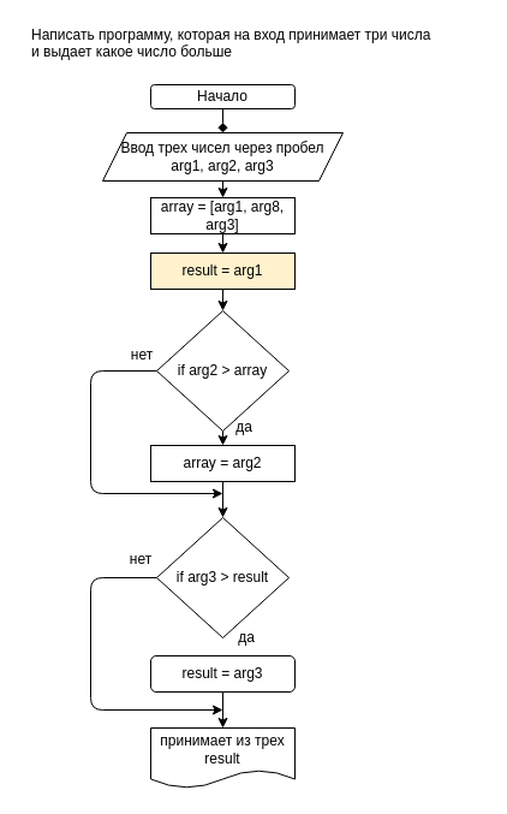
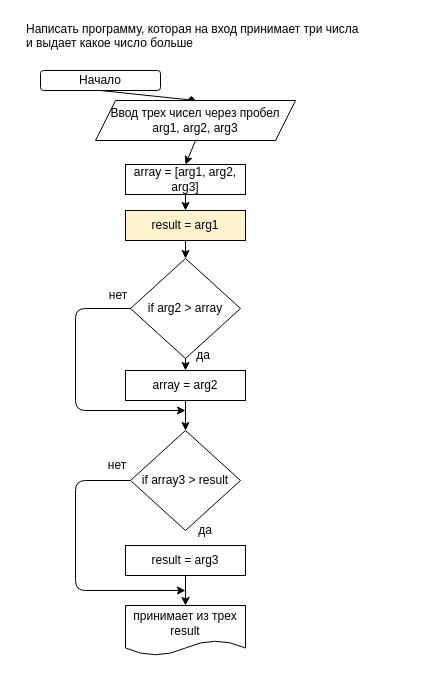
  <mxCell id="0" />
  <mxCell id="1" parent="0" />
  <mxCell id="2" value="Написать программу, которая на вход принимает три числа&#10;и выдает какое число больше" style="text;strokeColor=none;fillColor=none;align=left;verticalAlign=middle;spacingLeft=4;spacingRight=4;overflow=hidden;points=[[0,0.5],[1,0.5]];portConstraint=eastwest;rotatable=0;" parent="1" vertex="1"><mxGeometry x="20" width="380" height="30" as="geometry" y="20" /></mxCell>
  <mxCell id="3" style="edgeStyle=none;html=1;exitX=0.5;exitY=1;exitDx=0;exitDy=0;entryX=0.5;entryY=0;entryDx=0;entryDy=0;endArrow=diamond;" parent="1" source="4" target="6" edge="1"><mxGeometry relative="1" as="geometry" /></mxCell>
- <mxCell id="4" value="Начало" style="rounded=1;whiteSpace=wrap;html=1;" parent="1" vertex="1"><mxGeometry x="125" y="70" width="120" height="20" as="geometry" /></mxCell>
+ <mxCell id="4" value="Начало" style="rounded=1;whiteSpace=wrap;html=1;" parent="1" vertex="1"><mxGeometry x="40" y="70" width="120" height="20" as="geometry" /></mxCell>
  <mxCell id="5" style="edgeStyle=none;html=1;exitX=0.5;exitY=1;exitDx=0;exitDy=0;entryX=0.5;entryY=0;entryDx=0;entryDy=0;" edge="1" parent="1" source="6" target="25"><mxGeometry relative="1" as="geometry" /></mxCell>
- <mxCell id="6" value="Ввод трех чисел через пробел&lt;br&gt;arg1, arg2, arg3" style="shape=parallelogram;perimeter=parallelogramPerimeter;whiteSpace=wrap;html=1;fixedSize=1;" parent="1" vertex="1"><mxGeometry x="85" y="110" width="200" height="40" as="geometry" /></mxCell>
+ <mxCell id="6" value="Ввод трех чисел через пробел&lt;br&gt;arg1, arg2, arg3" style="shape=parallelogram;perimeter=parallelogramPerimeter;whiteSpace=wrap;html=1;fixedSize=1;" parent="1" vertex="1"><mxGeometry x="95" y="100" width="200" height="40" as="geometry" /></mxCell>
  <mxCell id="7" style="edgeStyle=none;html=1;entryX=0.5;entryY=0;entryDx=0;entryDy=0;" parent="1" source="9" edge="1"><mxGeometry relative="1" as="geometry"><mxPoint x="185" y="330" as="targetPoint" /></mxGeometry></mxCell>
  <mxCell id="8" style="edgeStyle=none;html=1;exitX=0.5;exitY=1;exitDx=0;exitDy=0;entryX=0.5;entryY=0;entryDx=0;entryDy=0;" edge="1" parent="1" source="9" target="16"><mxGeometry relative="1" as="geometry" /></mxCell>
  <mxCell id="9" value="if arg2 &amp;gt; array" style="rhombus;whiteSpace=wrap;html=1;" parent="1" vertex="1"><mxGeometry x="130" y="258" width="110" height="100" as="geometry" /></mxCell>
  <mxCell id="10" value="да" style="text;html=1;strokeColor=none;fillColor=none;align=center;verticalAlign=middle;whiteSpace=wrap;rounded=0;" parent="1" vertex="1"><mxGeometry x="175" y="515" width="60" height="30" as="geometry" /></mxCell>
  <mxCell id="11" style="edgeStyle=none;html=1;exitX=0.5;exitY=1;exitDx=0;exitDy=0;entryX=0.5;entryY=0;entryDx=0;entryDy=0;" edge="1" parent="1" source="12" target="9"><mxGeometry relative="1" as="geometry" /></mxCell>
  <mxCell id="12" value="result = arg1" style="rounded=0;whiteSpace=wrap;html=1;fillColor=#fff2cc;" vertex="1" parent="1"><mxGeometry x="125" y="210" width="120" height="30" as="geometry" /></mxCell>
  <mxCell id="13" style="edgeStyle=none;html=1;" edge="1" parent="1" source="14"><mxGeometry relative="1" as="geometry"><mxPoint x="185" y="590" as="targetPoint" /><Array as="points"><mxPoint x="75" y="480" /><mxPoint x="75" y="590" /></Array></mxGeometry></mxCell>
- <mxCell id="14" value="if arg3&amp;nbsp;&amp;gt; result" style="rhombus;whiteSpace=wrap;html=1;" vertex="1" parent="1"><mxGeometry x="130" y="430" width="110" height="100" as="geometry" /></mxCell>
+ <mxCell id="14" value="if array3&amp;nbsp;&amp;gt; result" style="rhombus;whiteSpace=wrap;html=1;" vertex="1" parent="1"><mxGeometry x="130" y="430" width="110" height="100" as="geometry" /></mxCell>
  <mxCell id="15" style="edgeStyle=none;html=1;exitX=0.5;exitY=1;exitDx=0;exitDy=0;entryX=0.5;entryY=0;entryDx=0;entryDy=0;" edge="1" parent="1" source="16" target="14"><mxGeometry relative="1" as="geometry" /></mxCell>
  <mxCell id="16" value="array = arg2" style="rounded=0;whiteSpace=wrap;html=1;" vertex="1" parent="1"><mxGeometry x="125" y="370" width="120" height="30" as="geometry" /></mxCell>
  <mxCell id="17" style="edgeStyle=none;html=1;exitX=0.5;exitY=1;exitDx=0;exitDy=0;entryX=0.5;entryY=0;entryDx=0;entryDy=0;" edge="1" parent="1" source="18" target="19"><mxGeometry relative="1" as="geometry" /></mxCell>
- <mxCell id="18" value="result = arg3" style="whiteSpace=wrap;html=1;rounded=1;" vertex="1" parent="1"><mxGeometry x="125" y="545" width="120" height="30" as="geometry" /></mxCell>
+ <mxCell id="18" value="result = arg3" style="rounded=0;whiteSpace=wrap;html=1;" vertex="1" parent="1"><mxGeometry x="125" y="545" width="120" height="30" as="geometry" /></mxCell>
  <mxCell id="19" value="принимает из трех result" style="shape=document;whiteSpace=wrap;html=1;boundedLbl=1;" vertex="1" parent="1"><mxGeometry x="125" y="605" width="120" height="50" as="geometry" /></mxCell>
  <mxCell id="20" value="да" style="text;html=1;strokeColor=none;fillColor=none;align=center;verticalAlign=middle;whiteSpace=wrap;rounded=0;" vertex="1" parent="1"><mxGeometry x="173" y="340" width="60" height="30" as="geometry" /></mxCell>
  <mxCell id="21" value="нет" style="text;html=1;strokeColor=none;fillColor=none;align=center;verticalAlign=middle;whiteSpace=wrap;rounded=0;" vertex="1" parent="1"><mxGeometry x="87" y="450" width="60" height="30" as="geometry" /></mxCell>
  <mxCell id="22" style="edgeStyle=none;html=1;exitX=0;exitY=0.5;exitDx=0;exitDy=0;" edge="1" parent="1" source="9"><mxGeometry relative="1" as="geometry"><mxPoint x="185" y="410" as="targetPoint" /><Array as="points"><mxPoint x="75" y="308" /><mxPoint x="75" y="410" /></Array></mxGeometry></mxCell>
  <mxCell id="23" value="нет" style="text;html=1;strokeColor=none;fillColor=none;align=center;verticalAlign=middle;whiteSpace=wrap;rounded=0;" vertex="1" parent="1"><mxGeometry x="88" y="280" width="60" height="30" as="geometry" /></mxCell>
  <mxCell id="24" style="edgeStyle=none;html=1;exitX=0.5;exitY=1;exitDx=0;exitDy=0;entryX=0.5;entryY=0;entryDx=0;entryDy=0;" edge="1" parent="1" source="25" target="12"><mxGeometry relative="1" as="geometry" /></mxCell>
- <mxCell id="25" value="array = [arg1, arg8, arg3]" style="rounded=0;whiteSpace=wrap;html=1;" vertex="1" parent="1"><mxGeometry x="125" y="164" width="120" height="30" as="geometry" /></mxCell>
+ <mxCell id="25" value="array = [arg1, arg2, arg3]" style="rounded=0;whiteSpace=wrap;html=1;" vertex="1" parent="1"><mxGeometry x="125" y="164" width="120" height="30" as="geometry" /></mxCell>
